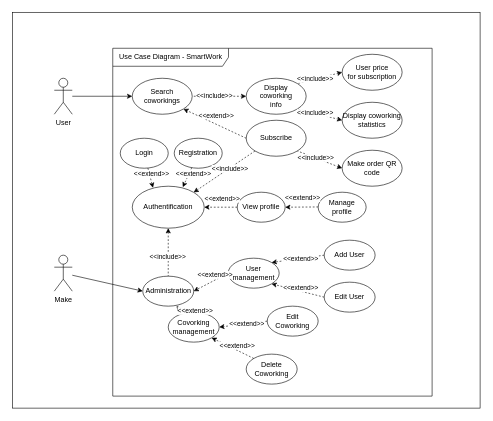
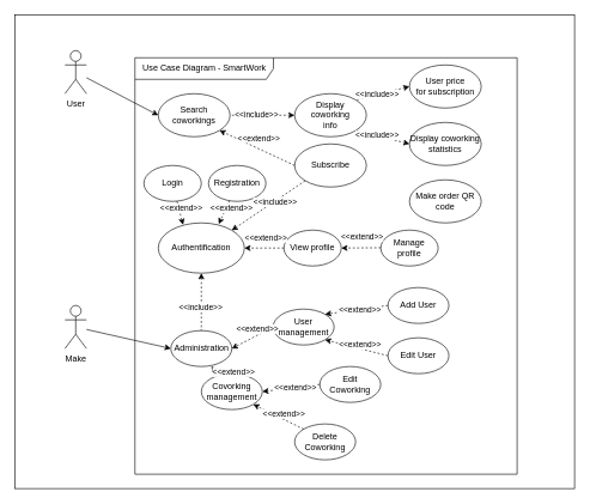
  <mxCell id="0" />
  <mxCell id="1" parent="0" />
  <mxCell id="2" value="" style="rounded=0;whiteSpace=wrap;html=1;" vertex="1" parent="1"><mxGeometry x="20" y="20" width="780" height="660" as="geometry" /></mxCell>
  <mxCell id="3" style="rounded=0;orthogonalLoop=1;jettySize=auto;html=1;entryX=0;entryY=0.5;entryDx=0;entryDy=0;" edge="1" parent="1" source="4" target="13"><mxGeometry relative="1" as="geometry" /></mxCell>
- <mxCell id="4" value="User" style="shape=umlActor;verticalLabelPosition=bottom;verticalAlign=top;html=1;outlineConnect=0;" parent="1" vertex="1"><mxGeometry x="90" y="130" width="30" height="60" as="geometry" /></mxCell>
+ <mxCell id="4" value="User" style="shape=umlActor;verticalLabelPosition=bottom;verticalAlign=top;html=1;outlineConnect=0;" parent="1" vertex="1"><mxGeometry x="90" y="70" width="30" height="60" as="geometry" /></mxCell>
  <mxCell id="5" value="Use Case Diagram - SmartWork" style="shape=umlFrame;whiteSpace=wrap;html=1;width=193;height=30;" parent="1" vertex="1"><mxGeometry x="187.5" y="80" width="532.5" height="580" as="geometry" /></mxCell>
  <mxCell id="6" value="Authentification" style="ellipse;whiteSpace=wrap;html=1;" parent="1" vertex="1"><mxGeometry x="220" y="310" width="120" height="70" as="geometry" /></mxCell>
  <mxCell id="7" style="edgeStyle=none;rounded=0;orthogonalLoop=1;jettySize=auto;html=1;entryX=0.288;entryY=0.038;entryDx=0;entryDy=0;dashed=1;entryPerimeter=0;" parent="1" source="9" target="6" edge="1"><mxGeometry relative="1" as="geometry" /></mxCell>
  <mxCell id="8" value="&amp;lt;&amp;lt;extend&amp;gt;&amp;gt;" style="edgeLabel;html=1;align=center;verticalAlign=middle;resizable=0;points=[];" parent="7" vertex="1" connectable="0"><mxGeometry x="0.284" relative="1" as="geometry"><mxPoint y="-12" as="offset" /></mxGeometry></mxCell>
  <mxCell id="9" value="Login" style="ellipse;whiteSpace=wrap;html=1;" parent="1" vertex="1"><mxGeometry x="200" y="230" width="80" height="50" as="geometry" /></mxCell>
  <mxCell id="10" style="edgeStyle=none;rounded=0;orthogonalLoop=1;jettySize=auto;html=1;entryX=0.702;entryY=0.023;entryDx=0;entryDy=0;dashed=1;entryPerimeter=0;" parent="1" source="12" target="6" edge="1"><mxGeometry relative="1" as="geometry" /></mxCell>
  <mxCell id="11" value="&amp;lt;&amp;lt;extend&amp;gt;&amp;gt;" style="edgeLabel;html=1;align=center;verticalAlign=middle;resizable=0;points=[];" parent="10" vertex="1" connectable="0"><mxGeometry x="0.187" y="-1" relative="1" as="geometry"><mxPoint x="12" y="-8" as="offset" /></mxGeometry></mxCell>
  <mxCell id="12" value="Registration" style="ellipse;whiteSpace=wrap;html=1;" parent="1" vertex="1"><mxGeometry x="290" y="230" width="80" height="50" as="geometry" /></mxCell>
  <mxCell id="13" value="Search coworkings" style="ellipse;whiteSpace=wrap;html=1;" parent="1" vertex="1"><mxGeometry x="220" y="130" width="100" height="60" as="geometry" /></mxCell>
  <mxCell id="14" style="edgeStyle=none;rounded=0;orthogonalLoop=1;jettySize=auto;html=1;entryX=0;entryY=0.5;entryDx=0;entryDy=0;" edge="1" parent="1" source="15" target="16"><mxGeometry relative="1" as="geometry" /></mxCell>
  <mxCell id="15" value="Make" style="shape=umlActor;verticalLabelPosition=bottom;verticalAlign=top;html=1;outlineConnect=0;" parent="1" vertex="1"><mxGeometry x="90" y="425" width="30" height="60" as="geometry" /></mxCell>
  <mxCell id="16" value="Administration" style="ellipse;whiteSpace=wrap;html=1;" parent="1" vertex="1"><mxGeometry x="237.5" y="460" width="85" height="50" as="geometry" /></mxCell>
  <mxCell id="17" style="edgeStyle=none;rounded=0;orthogonalLoop=1;jettySize=auto;html=1;entryX=0.5;entryY=0;entryDx=0;entryDy=0;dashed=1;endArrow=none;endFill=0;startArrow=classic;startFill=1;exitX=0.5;exitY=1;exitDx=0;exitDy=0;" parent="1" source="6" target="16" edge="1"><mxGeometry relative="1" as="geometry"><mxPoint x="280" y="430" as="sourcePoint" /><mxPoint x="370.413" y="400.792" as="targetPoint" /></mxGeometry></mxCell>
  <mxCell id="18" value="&amp;lt;&amp;lt;include&amp;gt;&amp;gt;" style="edgeLabel;html=1;align=center;verticalAlign=middle;resizable=0;points=[];" parent="17" vertex="1" connectable="0"><mxGeometry x="0.187" y="-1" relative="1" as="geometry"><mxPoint x="-1" as="offset" /></mxGeometry></mxCell>
  <mxCell id="19" value="Display &lt;br&gt;coworking&lt;br&gt;info" style="ellipse;whiteSpace=wrap;html=1;" parent="1" vertex="1"><mxGeometry x="410" y="130" width="100" height="60" as="geometry" /></mxCell>
  <mxCell id="20" style="edgeStyle=none;rounded=0;orthogonalLoop=1;jettySize=auto;html=1;entryX=1;entryY=0.5;entryDx=0;entryDy=0;dashed=1;endArrow=none;endFill=0;startArrow=classic;startFill=1;exitX=0;exitY=0.5;exitDx=0;exitDy=0;" parent="1" source="19" target="13" edge="1"><mxGeometry relative="1" as="geometry"><mxPoint x="434" y="280" as="sourcePoint" /><mxPoint x="434" y="230" as="targetPoint" /></mxGeometry></mxCell>
  <mxCell id="21" value="&amp;lt;&amp;lt;include&amp;gt;&amp;gt;" style="edgeLabel;html=1;align=center;verticalAlign=middle;resizable=0;points=[];" parent="20" vertex="1" connectable="0"><mxGeometry x="0.187" y="-1" relative="1" as="geometry"><mxPoint x="-1" as="offset" /></mxGeometry></mxCell>
  <mxCell id="22" value="User price&lt;br&gt;for subscription" style="ellipse;whiteSpace=wrap;html=1;" parent="1" vertex="1"><mxGeometry x="570" y="90" width="100" height="60" as="geometry" /></mxCell>
  <mxCell id="23" value="Display coworking&lt;br&gt;statistics" style="ellipse;whiteSpace=wrap;html=1;" parent="1" vertex="1"><mxGeometry x="570" y="170" width="100" height="60" as="geometry" /></mxCell>
  <mxCell id="24" style="edgeStyle=none;rounded=0;orthogonalLoop=1;jettySize=auto;html=1;entryX=1;entryY=0;entryDx=0;entryDy=0;dashed=1;endArrow=none;endFill=0;startArrow=classic;startFill=1;exitX=0;exitY=0.5;exitDx=0;exitDy=0;" parent="1" source="22" target="19" edge="1"><mxGeometry relative="1" as="geometry"><mxPoint x="330" y="170" as="sourcePoint" /><mxPoint x="420" y="170" as="targetPoint" /></mxGeometry></mxCell>
  <mxCell id="25" value="&amp;lt;&amp;lt;include&amp;gt;&amp;gt;" style="edgeLabel;html=1;align=center;verticalAlign=middle;resizable=0;points=[];" parent="24" vertex="1" connectable="0"><mxGeometry x="0.187" y="-1" relative="1" as="geometry"><mxPoint x="-1" as="offset" /></mxGeometry></mxCell>
  <mxCell id="26" style="edgeStyle=none;rounded=0;orthogonalLoop=1;jettySize=auto;html=1;entryX=1;entryY=1;entryDx=0;entryDy=0;dashed=1;endArrow=none;endFill=0;startArrow=classic;startFill=1;exitX=0;exitY=0.5;exitDx=0;exitDy=0;" parent="1" source="23" target="19" edge="1"><mxGeometry relative="1" as="geometry"><mxPoint x="340" y="180" as="sourcePoint" /><mxPoint x="430" y="180" as="targetPoint" /></mxGeometry></mxCell>
  <mxCell id="27" value="&amp;lt;&amp;lt;include&amp;gt;&amp;gt;" style="edgeLabel;html=1;align=center;verticalAlign=middle;resizable=0;points=[];" parent="26" vertex="1" connectable="0"><mxGeometry x="0.187" y="-1" relative="1" as="geometry"><mxPoint x="-1" as="offset" /></mxGeometry></mxCell>
  <mxCell id="28" value="Subscribe" style="ellipse;whiteSpace=wrap;html=1;" parent="1" vertex="1"><mxGeometry x="410" y="200" width="100" height="60" as="geometry" /></mxCell>
  <mxCell id="29" style="edgeStyle=none;rounded=0;orthogonalLoop=1;jettySize=auto;html=1;entryX=1;entryY=1;entryDx=0;entryDy=0;dashed=1;exitX=0;exitY=0.5;exitDx=0;exitDy=0;" parent="1" source="28" target="13" edge="1"><mxGeometry relative="1" as="geometry"><mxPoint x="329.143" y="289.061" as="sourcePoint" /><mxPoint x="314.24" y="321.61" as="targetPoint" /></mxGeometry></mxCell>
  <mxCell id="30" value="&amp;lt;&amp;lt;extend&amp;gt;&amp;gt;" style="edgeLabel;html=1;align=center;verticalAlign=middle;resizable=0;points=[];" parent="29" vertex="1" connectable="0"><mxGeometry x="0.187" y="-1" relative="1" as="geometry"><mxPoint x="12" y="-8" as="offset" /></mxGeometry></mxCell>
  <mxCell id="31" value="Make order QR code" style="ellipse;whiteSpace=wrap;html=1;" parent="1" vertex="1"><mxGeometry x="570" y="250" width="100" height="60" as="geometry" /></mxCell>
- <mxCell id="32" style="edgeStyle=none;rounded=0;orthogonalLoop=1;jettySize=auto;html=1;entryX=1;entryY=1;entryDx=0;entryDy=0;dashed=1;endArrow=none;endFill=0;startArrow=classic;startFill=1;exitX=0;exitY=0.5;exitDx=0;exitDy=0;" parent="1" source="31" target="28" edge="1"><mxGeometry relative="1" as="geometry"><mxPoint x="570" y="288.84" as="sourcePoint" /><mxPoint x="495.437" y="260.004" as="targetPoint" /></mxGeometry></mxCell>
- <mxCell id="33" value="&amp;lt;&amp;lt;include&amp;gt;&amp;gt;" style="edgeLabel;html=1;align=center;verticalAlign=middle;resizable=0;points=[];" parent="32" vertex="1" connectable="0"><mxGeometry x="0.187" y="-1" relative="1" as="geometry"><mxPoint x="-1" as="offset" /></mxGeometry></mxCell>
  <mxCell id="34" value="View profile" style="ellipse;whiteSpace=wrap;html=1;" parent="1" vertex="1"><mxGeometry x="395" y="320" width="80" height="50" as="geometry" /></mxCell>
  <mxCell id="35" style="edgeStyle=none;rounded=0;orthogonalLoop=1;jettySize=auto;html=1;entryX=1;entryY=0.5;entryDx=0;entryDy=0;dashed=1;exitX=0;exitY=0.5;exitDx=0;exitDy=0;" parent="1" source="34" target="6" edge="1"><mxGeometry relative="1" as="geometry"><mxPoint x="329.143" y="289.061" as="sourcePoint" /><mxPoint x="314.24" y="321.61" as="targetPoint" /></mxGeometry></mxCell>
  <mxCell id="36" value="&amp;lt;&amp;lt;extend&amp;gt;&amp;gt;" style="edgeLabel;html=1;align=center;verticalAlign=middle;resizable=0;points=[];" parent="35" vertex="1" connectable="0"><mxGeometry x="0.187" y="-1" relative="1" as="geometry"><mxPoint x="7" y="-14" as="offset" /></mxGeometry></mxCell>
  <mxCell id="37" value="User management" style="ellipse;whiteSpace=wrap;html=1;" parent="1" vertex="1"><mxGeometry x="380" y="430" width="85" height="50" as="geometry" /></mxCell>
  <mxCell id="38" style="edgeStyle=none;rounded=0;orthogonalLoop=1;jettySize=auto;html=1;entryX=1;entryY=0.5;entryDx=0;entryDy=0;dashed=1;exitX=0;exitY=0.5;exitDx=0;exitDy=0;" parent="1" source="37" target="16" edge="1"><mxGeometry relative="1" as="geometry"><mxPoint x="370" y="420" as="sourcePoint" /><mxPoint x="315" y="420" as="targetPoint" /></mxGeometry></mxCell>
  <mxCell id="39" value="&amp;lt;&amp;lt;extend&amp;gt;&amp;gt;" style="edgeLabel;html=1;align=center;verticalAlign=middle;resizable=0;points=[];" parent="38" vertex="1" connectable="0"><mxGeometry x="0.187" y="-1" relative="1" as="geometry"><mxPoint x="12" y="-14" as="offset" /></mxGeometry></mxCell>
  <mxCell id="40" value="Covorking&lt;br&gt;management" style="ellipse;whiteSpace=wrap;html=1;" parent="1" vertex="1"><mxGeometry x="280" y="520" width="85" height="50" as="geometry" /></mxCell>
  <mxCell id="41" style="edgeStyle=none;rounded=0;orthogonalLoop=1;jettySize=auto;html=1;entryX=0.661;entryY=0.997;entryDx=0;entryDy=0;dashed=1;exitX=0.302;exitY=0.063;exitDx=0;exitDy=0;exitPerimeter=0;entryPerimeter=0;" parent="1" source="40" target="16" edge="1"><mxGeometry relative="1" as="geometry"><mxPoint x="405" y="465" as="sourcePoint" /><mxPoint x="332.5" y="465" as="targetPoint" /></mxGeometry></mxCell>
  <mxCell id="42" value="&amp;lt;&amp;lt;extend&amp;gt;&amp;gt;" style="edgeLabel;html=1;align=center;verticalAlign=middle;resizable=0;points=[];" parent="41" vertex="1" connectable="0"><mxGeometry x="0.187" y="-1" relative="1" as="geometry"><mxPoint x="25" y="3" as="offset" /></mxGeometry></mxCell>
  <mxCell id="43" value="Edit User" style="ellipse;whiteSpace=wrap;html=1;" parent="1" vertex="1"><mxGeometry x="540" y="470" width="85" height="50" as="geometry" /></mxCell>
  <mxCell id="44" style="edgeStyle=none;rounded=0;orthogonalLoop=1;jettySize=auto;html=1;entryX=1;entryY=1;entryDx=0;entryDy=0;dashed=1;exitX=0;exitY=0.5;exitDx=0;exitDy=0;" parent="1" source="43" target="37" edge="1"><mxGeometry relative="1" as="geometry"><mxPoint x="552.5" y="454.66" as="sourcePoint" /><mxPoint x="480" y="454.66" as="targetPoint" /></mxGeometry></mxCell>
  <mxCell id="45" value="&amp;lt;&amp;lt;extend&amp;gt;&amp;gt;" style="edgeLabel;html=1;align=center;verticalAlign=middle;resizable=0;points=[];" parent="44" vertex="1" connectable="0"><mxGeometry x="0.187" y="-1" relative="1" as="geometry"><mxPoint x="13" y="-1" as="offset" /></mxGeometry></mxCell>
  <mxCell id="46" value="Add User" style="ellipse;whiteSpace=wrap;html=1;" parent="1" vertex="1"><mxGeometry x="540" y="400" width="85" height="50" as="geometry" /></mxCell>
  <mxCell id="47" style="edgeStyle=none;rounded=0;orthogonalLoop=1;jettySize=auto;html=1;entryX=1;entryY=0;entryDx=0;entryDy=0;dashed=1;exitX=0;exitY=0.5;exitDx=0;exitDy=0;" parent="1" source="46" target="37" edge="1"><mxGeometry relative="1" as="geometry"><mxPoint x="550" y="505" as="sourcePoint" /><mxPoint x="477.503" y="482.707" as="targetPoint" /></mxGeometry></mxCell>
  <mxCell id="48" value="&amp;lt;&amp;lt;extend&amp;gt;&amp;gt;" style="edgeLabel;html=1;align=center;verticalAlign=middle;resizable=0;points=[];" parent="47" vertex="1" connectable="0"><mxGeometry x="0.187" y="-1" relative="1" as="geometry"><mxPoint x="13" y="-1" as="offset" /></mxGeometry></mxCell>
  <mxCell id="49" value="Edit &lt;br&gt;Coworking" style="ellipse;whiteSpace=wrap;html=1;" parent="1" vertex="1"><mxGeometry x="445" y="510" width="85" height="50" as="geometry" /></mxCell>
  <mxCell id="50" value="Delete Coworking" style="ellipse;whiteSpace=wrap;html=1;" parent="1" vertex="1"><mxGeometry x="410" y="590" width="85" height="50" as="geometry" /></mxCell>
  <mxCell id="51" style="edgeStyle=none;rounded=0;orthogonalLoop=1;jettySize=auto;html=1;entryX=1;entryY=0.5;entryDx=0;entryDy=0;dashed=1;exitX=0;exitY=0.5;exitDx=0;exitDy=0;" parent="1" source="49" target="40" edge="1"><mxGeometry relative="1" as="geometry"><mxPoint x="550" y="505" as="sourcePoint" /><mxPoint x="477.503" y="482.707" as="targetPoint" /></mxGeometry></mxCell>
  <mxCell id="52" value="&amp;lt;&amp;lt;extend&amp;gt;&amp;gt;" style="edgeLabel;html=1;align=center;verticalAlign=middle;resizable=0;points=[];" parent="51" vertex="1" connectable="0"><mxGeometry x="0.187" y="-1" relative="1" as="geometry"><mxPoint x="13" y="-1" as="offset" /></mxGeometry></mxCell>
  <mxCell id="53" style="edgeStyle=none;rounded=0;orthogonalLoop=1;jettySize=auto;html=1;entryX=1;entryY=1;entryDx=0;entryDy=0;dashed=1;exitX=0;exitY=0;exitDx=0;exitDy=0;" parent="1" source="50" target="40" edge="1"><mxGeometry relative="1" as="geometry"><mxPoint x="485" y="585" as="sourcePoint" /><mxPoint x="422.503" y="552.707" as="targetPoint" /></mxGeometry></mxCell>
  <mxCell id="54" value="&amp;lt;&amp;lt;extend&amp;gt;&amp;gt;" style="edgeLabel;html=1;align=center;verticalAlign=middle;resizable=0;points=[];" parent="53" vertex="1" connectable="0"><mxGeometry x="0.187" y="-1" relative="1" as="geometry"><mxPoint x="13" y="-1" as="offset" /></mxGeometry></mxCell>
  <mxCell id="55" value="Manage profile" style="ellipse;whiteSpace=wrap;html=1;" vertex="1" parent="1"><mxGeometry x="530" y="320" width="80" height="50" as="geometry" /></mxCell>
  <mxCell id="56" style="edgeStyle=none;rounded=0;orthogonalLoop=1;jettySize=auto;html=1;entryX=1;entryY=0.5;entryDx=0;entryDy=0;dashed=1;exitX=0;exitY=0.5;exitDx=0;exitDy=0;" edge="1" parent="1" target="34"><mxGeometry relative="1" as="geometry"><mxPoint x="530" y="344.58" as="sourcePoint" /><mxPoint x="475" y="344.58" as="targetPoint" /></mxGeometry></mxCell>
  <mxCell id="57" value="&amp;lt;&amp;lt;extend&amp;gt;&amp;gt;" style="edgeLabel;html=1;align=center;verticalAlign=middle;resizable=0;points=[];" vertex="1" connectable="0" parent="56"><mxGeometry x="0.187" y="-1" relative="1" as="geometry"><mxPoint x="7" y="-14" as="offset" /></mxGeometry></mxCell>
  <mxCell id="58" style="edgeStyle=none;rounded=0;orthogonalLoop=1;jettySize=auto;html=1;entryX=0;entryY=1;entryDx=0;entryDy=0;dashed=1;endArrow=none;endFill=0;startArrow=classic;startFill=1;exitX=1;exitY=0;exitDx=0;exitDy=0;" edge="1" parent="1" source="6" target="28"><mxGeometry relative="1" as="geometry"><mxPoint x="290" y="390" as="sourcePoint" /><mxPoint x="290" y="440" as="targetPoint" /></mxGeometry></mxCell>
  <mxCell id="59" value="&amp;lt;&amp;lt;include&amp;gt;&amp;gt;" style="edgeLabel;html=1;align=center;verticalAlign=middle;resizable=0;points=[];" vertex="1" connectable="0" parent="58"><mxGeometry x="0.187" y="-1" relative="1" as="geometry"><mxPoint x="-1" as="offset" /></mxGeometry></mxCell>
